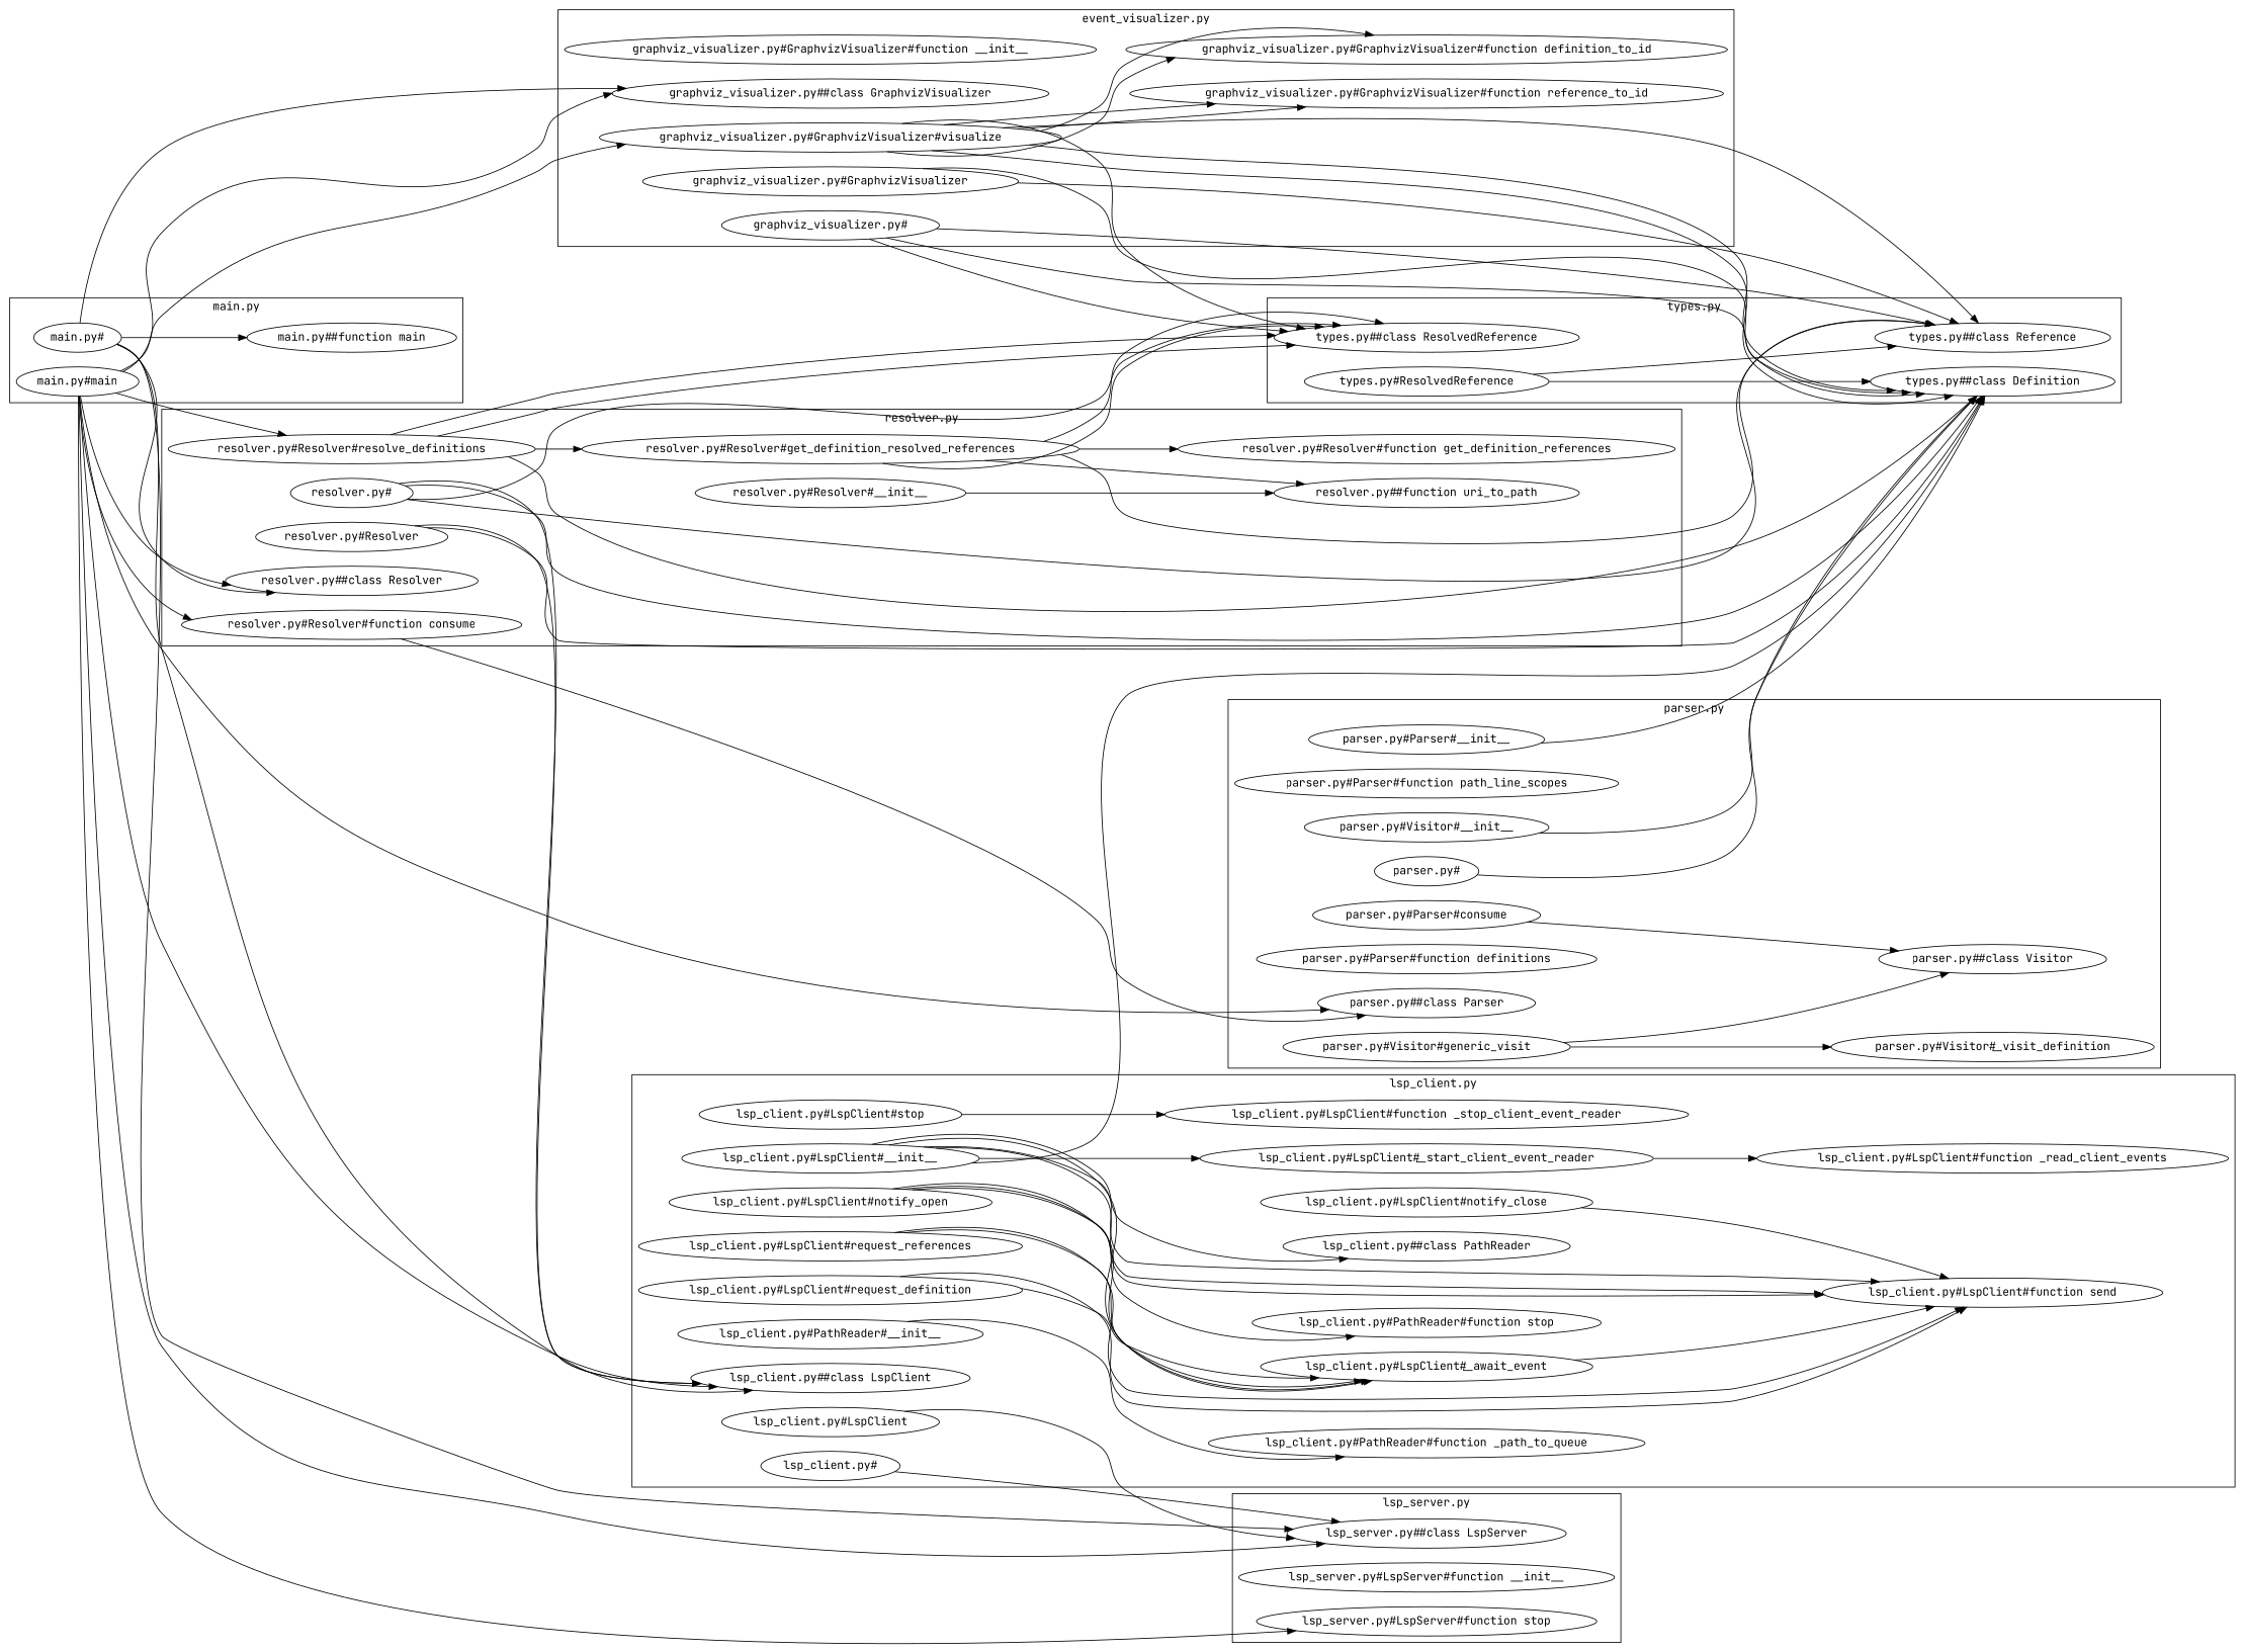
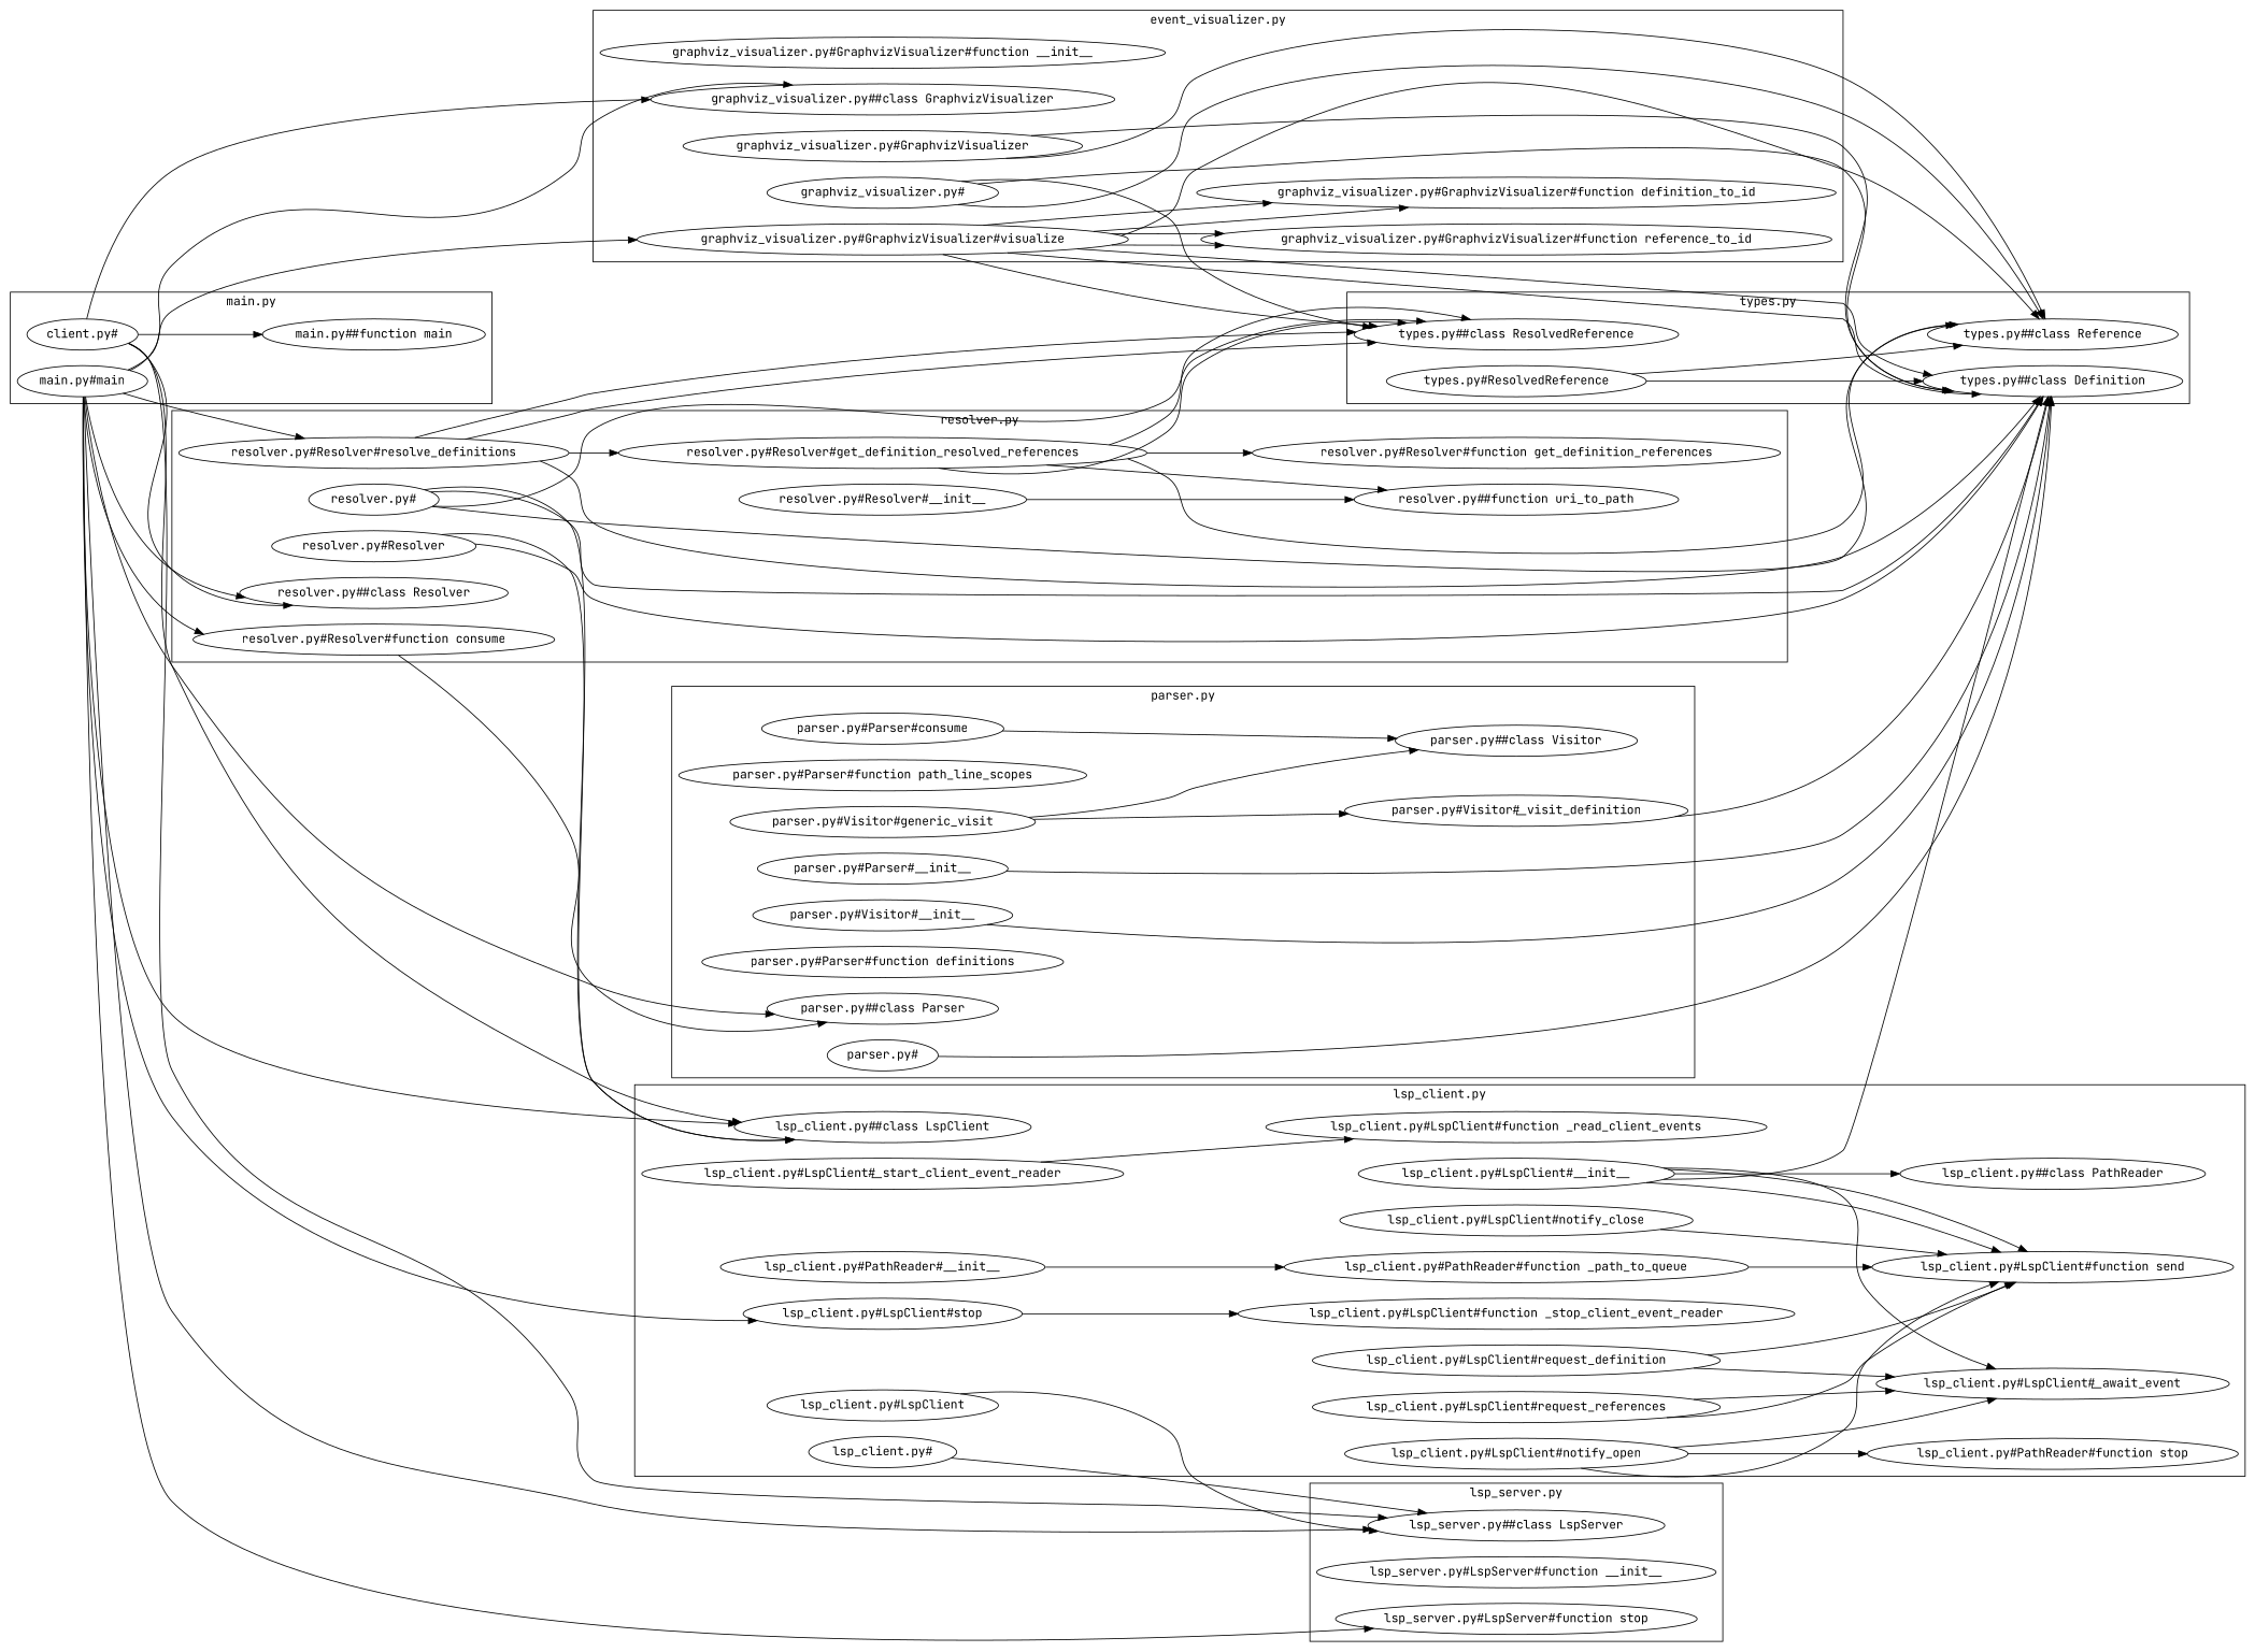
  digraph {
    fontname="JetBrains Mono"
    rankdir=LR
    node [fontname="JetBrains Mono"]
    edge [fontname="JetBrains Mono"]
    n1 [label="graphviz_visualizer.py#GraphvizVisualizer#function __init__"]
    n2 [label="graphviz_visualizer.py#GraphvizVisualizer#function reference_to_id"]
    n3 [label="graphviz_visualizer.py#GraphvizVisualizer#function definition_to_id"]
    n4 [label="graphviz_visualizer.py##class GraphvizVisualizer"]
    n5 [label="graphviz_visualizer.py#GraphvizVisualizer#visualize"]
    n6 [label="graphviz_visualizer.py#GraphvizVisualizer"]
    n7 [label="graphviz_visualizer.py#"]
    n8 [label="parser.py##class Visitor"]
    n9 [label="parser.py#Parser#consume"]
    n10 [label="parser.py#Parser#function path_line_scopes"]
    n11 [label="parser.py#Visitor#generic_visit"]
    n12 [label="parser.py#Visitor#_visit_definition"]
    n13 [label="parser.py#Parser#__init__"]
    n14 [label="parser.py#Visitor#__init__"]
    n15 [label="parser.py#Parser#function definitions"]
    n16 [label="parser.py##class Parser"]
    n17 [label="parser.py#"]
    n18 [label="lsp_client.py#LspClient#stop"]
    n19 [label="lsp_client.py#LspClient#_start_client_event_reader"]
    n20 [label="lsp_client.py#LspClient#__init__"]
    n21 [label="lsp_client.py#LspClient#notify_open"]
    n22 [label="lsp_client.py#PathReader#function stop"]
    n23 [label="lsp_client.py#LspClient#_await_event"]
    n24 [label="lsp_client.py#PathReader#function _path_to_queue"]
    n25 [label="lsp_client.py#LspClient#function _read_client_events"]
    n26 [label="lsp_client.py#PathReader#__init__"]
    n27 [label="lsp_client.py#LspClient#notify_close"]
    n28 [label="lsp_client.py#LspClient#function _stop_client_event_reader"]
    n29 [label="lsp_client.py#LspClient#request_definition"]
    n30 [label="lsp_client.py#LspClient#function send"]
    n31 [label="lsp_client.py#LspClient#request_references"]
    n32 [label="lsp_client.py##class LspClient"]
    n33 [label="lsp_client.py##class PathReader"]
    n34 [label="lsp_client.py#LspClient"]
    n35 [label="lsp_client.py#"]
    n36 [label="resolver.py#Resolver#function get_definition_references"]
    n37 [label="resolver.py#Resolver#get_definition_resolved_references"]
    n38 [label="resolver.py#Resolver#__init__"]
    n39 [label="resolver.py#Resolver#function consume"]
    n40 [label="resolver.py#Resolver#resolve_definitions"]
    n41 [label="resolver.py##class Resolver"]
    n42 [label="resolver.py##function uri_to_path"]
    n43 [label="resolver.py#"]
    n44 [label="resolver.py#Resolver"]
    n45 [label="lsp_server.py##class LspServer"]
    n46 [label="lsp_server.py#LspServer#function __init__"]
    n47 [label="lsp_server.py#LspServer#function stop"]
    n48 [label="types.py##class Definition"]
    n49 [label="types.py##class ResolvedReference"]
    n50 [label="types.py##class Reference"]
    n51 [label="types.py#ResolvedReference"]
    n52 [label="main.py##function main"]
-   n53 [label="main.py#"]
+   n53 [label="client.py#"]
    n54 [label="main.py#main"]
    subgraph cluster_1 {
      label="event_visualizer.py"
      n1
      n2
      n3
      n4
      n5
      n6
      n7
    }
    subgraph cluster_2 {
      label="parser.py"
      n8
      n9
      n10
      n11
      n12
      n13
      n14
      n15
      n16
      n17
    }
    subgraph cluster_3 {
      label="lsp_client.py"
      n18
      n19
      n20
      n21
      n22
      n23
      n24
      n25
      n26
      n27
      n28
      n29
      n30
      n31
      n32
      n33
      n34
      n35
    }
    subgraph cluster_4 {
      label="resolver.py"
      n36
      n37
      n38
      n39
      n40
      n41
      n42
      n43
      n44
    }
    subgraph cluster_5 {
      label="lsp_server.py"
      n45
      n46
      n47
    }
    subgraph cluster_6 {
      label="types.py"
      n48
      n49
      n50
      n51
    }
    subgraph cluster_7 {
      label="main.py"
      n52
      n53
      n54
    }
    n5 -> n2
    n5 -> n2
    n5 -> n3
    n5 -> n3
    n5 -> n48
    n5 -> n48
    n5 -> n49
    n5 -> n50
    n6 -> n48
    n6 -> n50
    n7 -> n48
    n7 -> n49
    n7 -> n50
    n9 -> n8
    n11 -> n8
    n11 -> n12
+   n12 -> n48
    n13 -> n48
    n14 -> n48
    n17 -> n48
    n18 -> n28
    n19 -> n25
-   n20 -> n19
    n20 -> n23
    n20 -> n30
    n20 -> n30
    n20 -> n33
    n20 -> n48
    n21 -> n22
    n21 -> n23
    n21 -> n30
-   n23 -> n30
+   n24 -> n30
    n26 -> n24
    n27 -> n30
    n29 -> n23
    n29 -> n30
    n31 -> n23
    n31 -> n30
    n34 -> n45
    n35 -> n45
    n37 -> n36
    n37 -> n42
    n37 -> n49
    n37 -> n49
    n37 -> n50
    n38 -> n42
    n39 -> n16
    n40 -> n37
    n40 -> n48
    n40 -> n49
    n40 -> n49
    n43 -> n32
    n43 -> n48
    n43 -> n49
    n43 -> n50
    n44 -> n32
    n44 -> n48
    n51 -> n48
    n51 -> n50
    n53 -> n4
    n53 -> n32
    n53 -> n41
    n53 -> n45
    n53 -> n52
    n54 -> n4
    n54 -> n5
    n54 -> n16
+   n54 -> n18
    n54 -> n32
    n54 -> n39
    n54 -> n40
    n54 -> n41
    n54 -> n45
    n54 -> n47
  }
